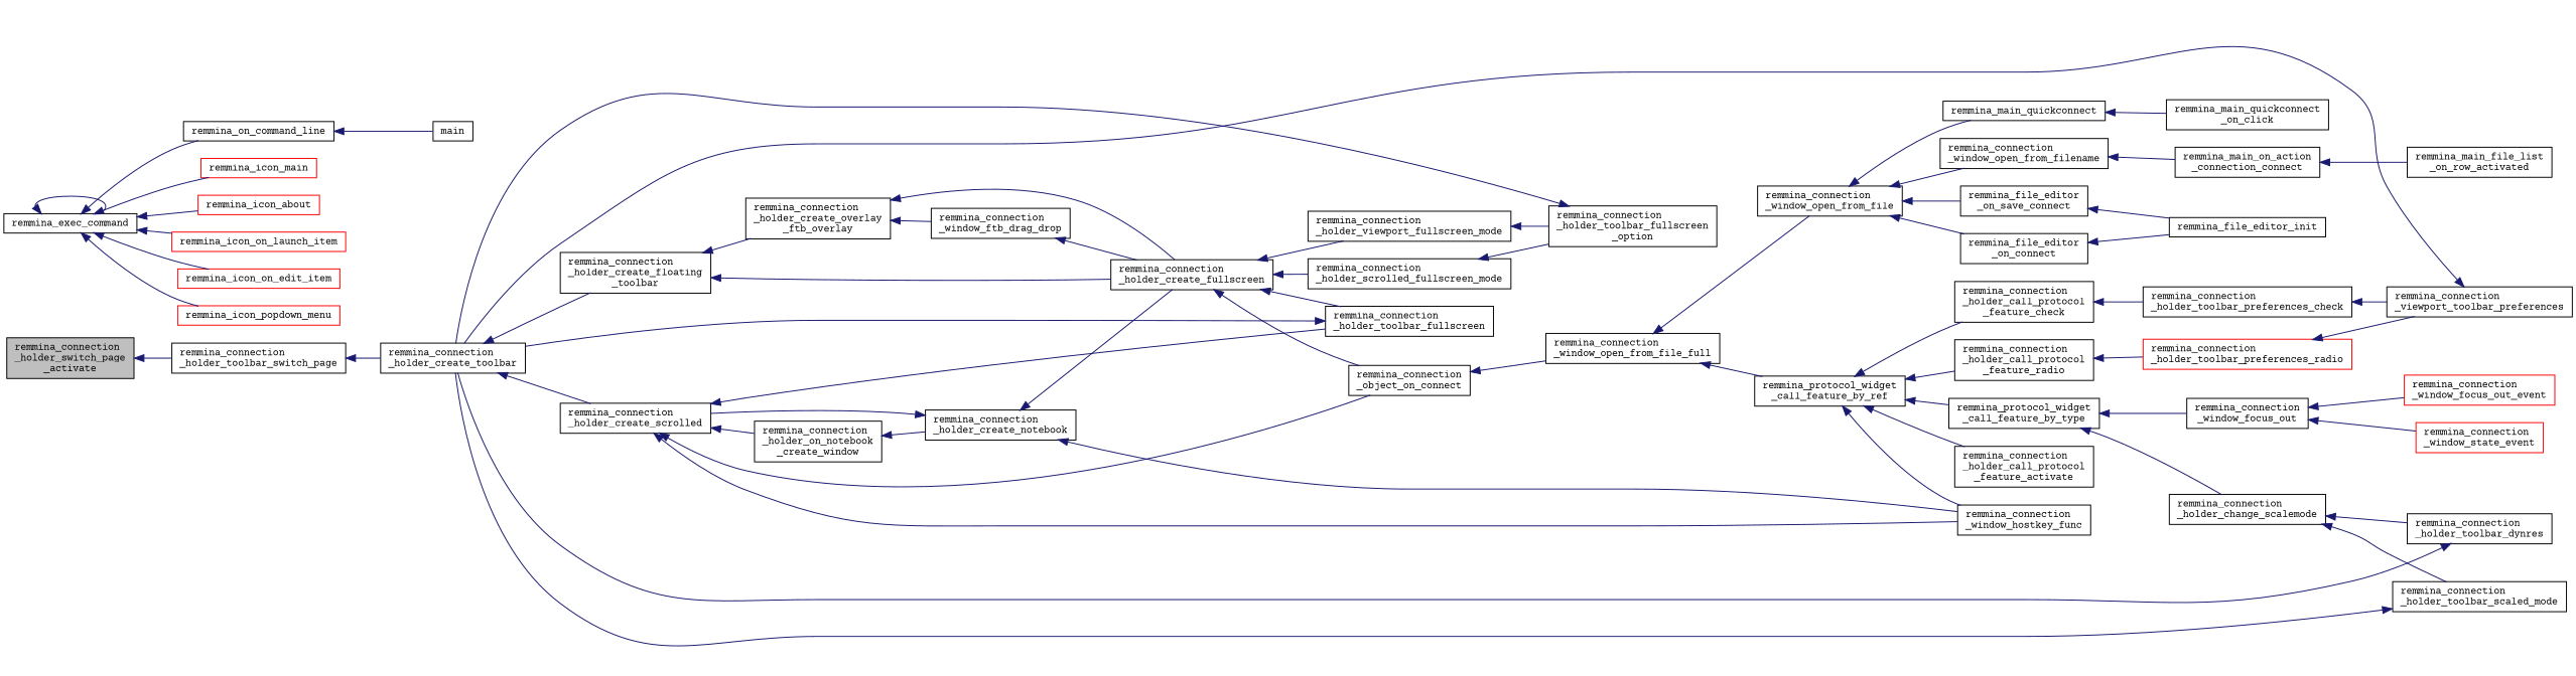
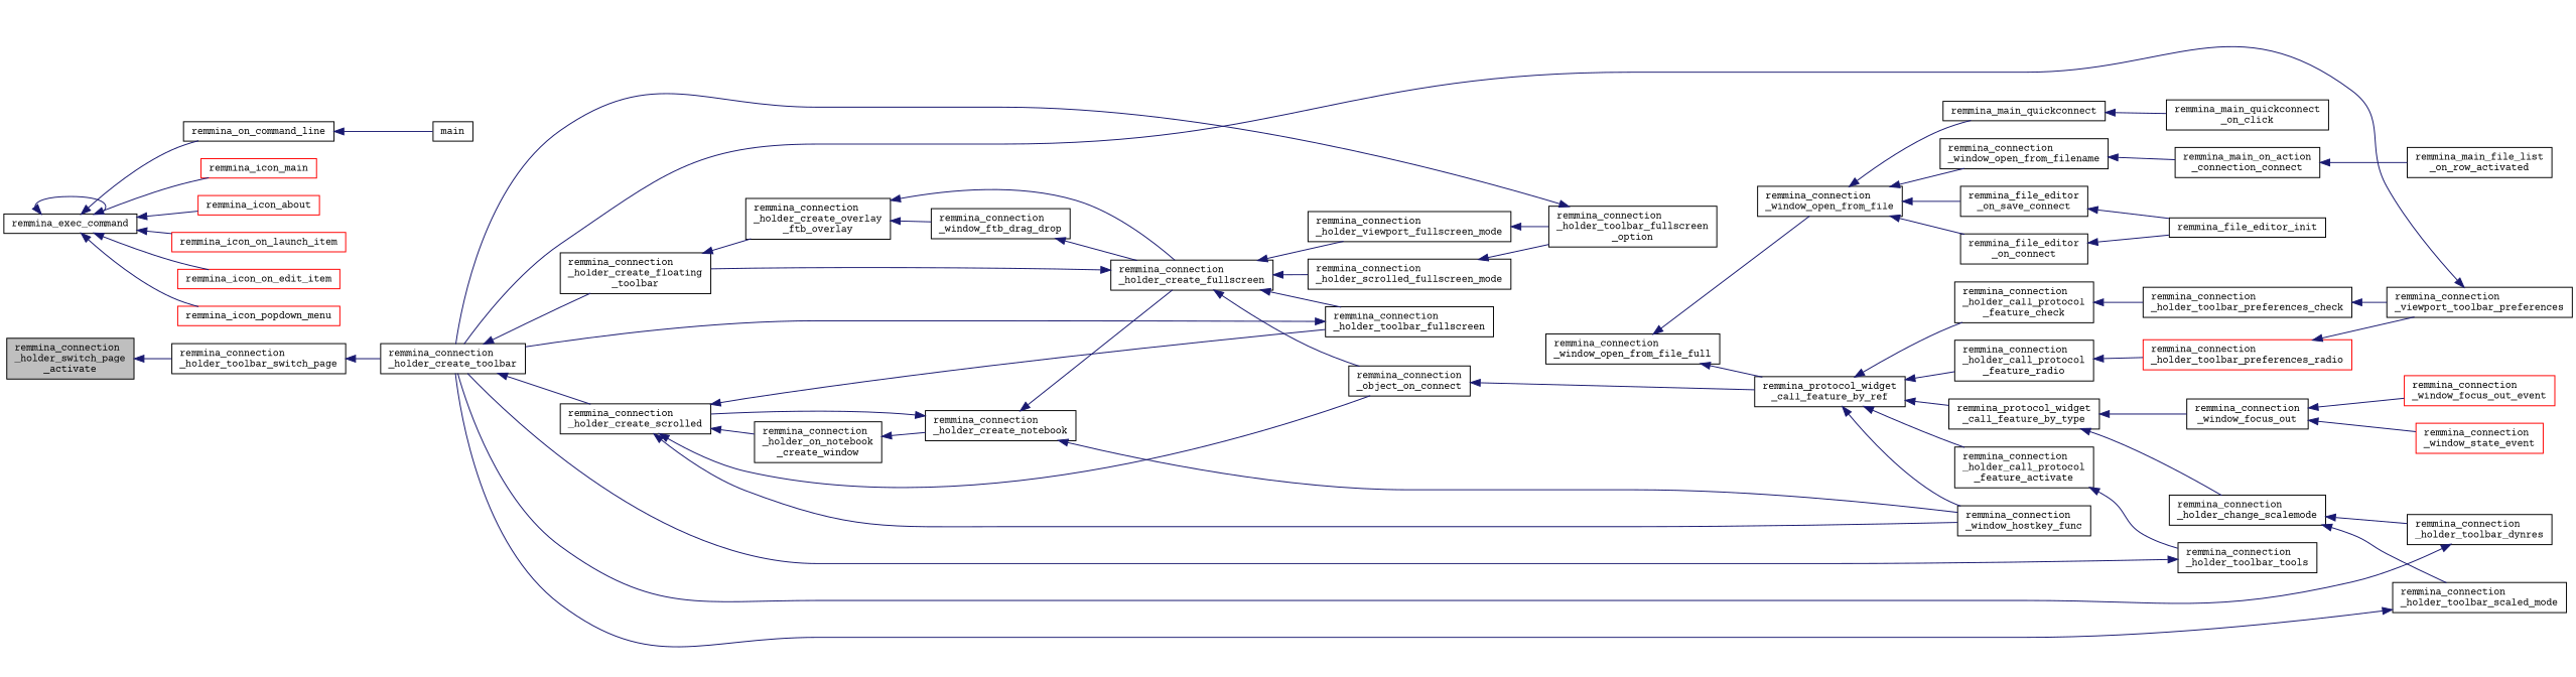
  digraph {
    fontname="Courier Prime"
    rankdir=LR
    node [color=black fillcolor=white fontname="Courier Prime" fontsize=10 shape=record style=filled]
    edge [color=midnightblue dir=back fontname="Courier Prime" fontsize=10 labelfontname=Helvetica labelfontsize=10 style=solid]
    n1 [fillcolor=grey75 fontcolor=black height=0.2 label="remmina_connection\l_holder_switch_page\l_activate" width=0.4]
    n2 [height=0.2 label="remmina_connection\l_holder_toolbar_switch_page" width=0.4]
    n3 [height=0.2 label="remmina_connection\l_holder_create_toolbar" width=0.4]
    n4 [height=0.2 label="remmina_connection\l_holder_create_floating\l_toolbar" width=0.4]
    n5 [height=0.2 label="remmina_connection\l_holder_create_scrolled" width=0.4]
    n6 [height=0.2 label="remmina_connection\l_holder_create_overlay\l_ftb_overlay" width=0.4]
    n7 [height=0.2 label="remmina_connection\l_holder_create_fullscreen" width=0.4]
    n8 [height=0.2 label="remmina_connection\l_holder_toolbar_fullscreen" width=0.4]
    n9 [height=0.2 label="remmina_connection\l_window_hostkey_func" width=0.4]
    n10 [height=0.2 label="remmina_connection\l_object_on_connect" width=0.4]
    n11 [height=0.2 label="remmina_connection\l_holder_on_notebook\l_create_window" width=0.4]
    n12 [height=0.2 label="remmina_connection\l_window_ftb_drag_drop" width=0.4]
    n13 [height=0.2 label="remmina_connection\l_holder_viewport_fullscreen_mode" width=0.4]
    n14 [height=0.2 label="remmina_connection\l_holder_scrolled_fullscreen_mode" width=0.4]
    n15 [height=0.2 label="remmina_connection\l_holder_toolbar_fullscreen\l_option" width=0.4]
    n16 [height=0.2 label="remmina_connection\l_window_open_from_file_full" width=0.4]
    n17 [height=0.2 label="remmina_connection\l_window_open_from_file" width=0.4]
    n18 [height=0.2 label="remmina_protocol_widget\l_call_feature_by_ref" width=0.4]
    n19 [height=0.2 label="remmina_connection\l_window_open_from_filename" width=0.4]
    n20 [height=0.2 label="remmina_file_editor\l_on_connect" width=0.4]
    n21 [height=0.2 label="remmina_file_editor\l_on_save_connect" width=0.4]
    n22 [height=0.2 label=remmina_main_quickconnect width=0.4]
    n23 [height=0.2 label="remmina_connection\l_holder_call_protocol\l_feature_radio" width=0.4]
    n24 [height=0.2 label="remmina_connection\l_holder_call_protocol\l_feature_check" width=0.4]
    n25 [height=0.2 label="remmina_connection\l_holder_call_protocol\l_feature_activate" width=0.4]
    n26 [height=0.2 label="remmina_protocol_widget\l_call_feature_by_type" width=0.4]
    n27 [height=0.2 label="remmina_main_on_action\l_connection_connect" width=0.4]
    n28 [height=0.2 label=remmina_file_editor_init width=0.4]
    n29 [height=0.2 label="remmina_main_quickconnect\l_on_click" width=0.4]
    n30 [height=0.2 label=remmina_exec_command width=0.4]
    n31 [height=0.2 label=remmina_on_command_line width=0.4]
    n32 [color=red height=0.2 label=remmina_icon_main width=0.4]
    n33 [color=red height=0.2 label=remmina_icon_about width=0.4]
    n34 [color=red height=0.2 label=remmina_icon_on_launch_item width=0.4]
    n35 [color=red height=0.2 label=remmina_icon_on_edit_item width=0.4]
    n36 [color=red height=0.2 label=remmina_icon_popdown_menu width=0.4]
    n37 [height=0.2 label="remmina_main_file_list\l_on_row_activated" width=0.4]
    n38 [height=0.2 label=main width=0.4]
    n39 [color=red height=0.2 label="remmina_connection\l_holder_toolbar_preferences_radio" width=0.4]
    n40 [height=0.2 label="remmina_connection\l_holder_toolbar_preferences_check" width=0.4]
+   n41 [height=0.2 label="remmina_connection\l_holder_toolbar_tools" width=0.4]
    n42 [height=0.2 label="remmina_connection\l_holder_change_scalemode" width=0.4]
    n43 [height=0.2 label="remmina_connection\l_window_focus_out" width=0.4]
    n44 [height=0.2 label="remmina_connection\l_viewport_toolbar_preferences" width=0.4]
    n45 [height=0.2 label="remmina_connection\l_holder_toolbar_dynres" width=0.4]
    n46 [height=0.2 label="remmina_connection\l_holder_toolbar_scaled_mode" width=0.4]
    n47 [color=red height=0.2 label="remmina_connection\l_window_focus_out_event" width=0.4]
    n48 [color=red height=0.2 label="remmina_connection\l_window_state_event" width=0.4]
    n49 [height=0.2 label="remmina_connection\l_holder_create_notebook" width=0.4]
    n1 -> n2
    n2 -> n3
    n3 -> n4
    n3 -> n5
    n4 -> n6
-   n4 -> n7
+   n7 -> n4
    n5 -> n8
    n5 -> n9
    n5 -> n10
    n5 -> n11
    n6 -> n7
    n6 -> n12
    n7 -> n8
    n7 -> n10
    n7 -> n13
    n7 -> n14
    n8 -> n3
-   n10 -> n16
+   n10 -> n18
    n11 -> n49
    n12 -> n7
    n13 -> n15
    n14 -> n15
    n15 -> n3
    n16 -> n17
    n16 -> n18
    n17 -> n19
    n17 -> n20
    n17 -> n21
    n17 -> n22
    n18 -> n9
    n18 -> n23
    n18 -> n24
    n18 -> n25
    n18 -> n26
    n19 -> n27
    n20 -> n28
    n21 -> n28
    n22 -> n29
    n23 -> n39
    n24 -> n40
+   n25 -> n41
    n26 -> n42
    n26 -> n43
    n27 -> n37
    n30 -> n30
    n30 -> n31
    n30 -> n32
    n30 -> n33
    n30 -> n34
    n30 -> n35
    n30 -> n36
    n31 -> n38
    n39 -> n44
    n40 -> n44
+   n41 -> n3
    n42 -> n45
    n42 -> n46
    n43 -> n47
    n43 -> n48
    n44 -> n3
    n45 -> n3
    n46 -> n3
    n49 -> n5
    n49 -> n7
    n49 -> n9
  }
